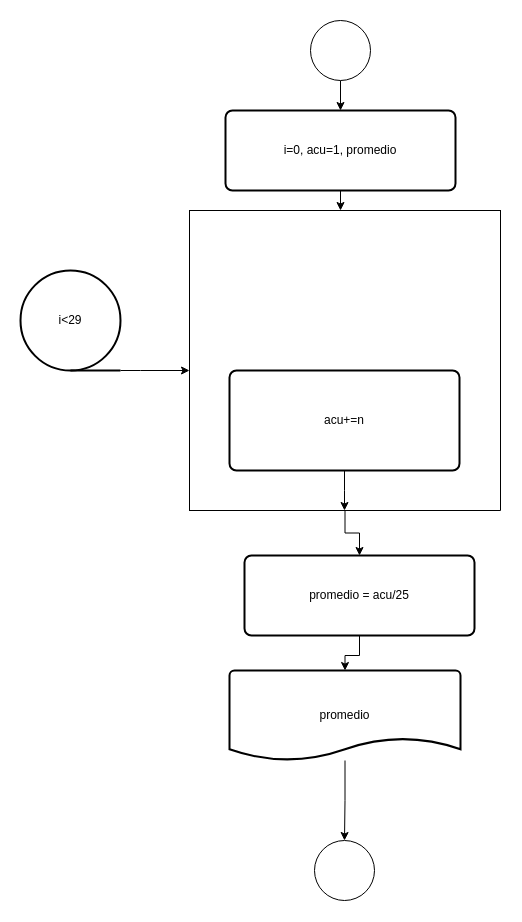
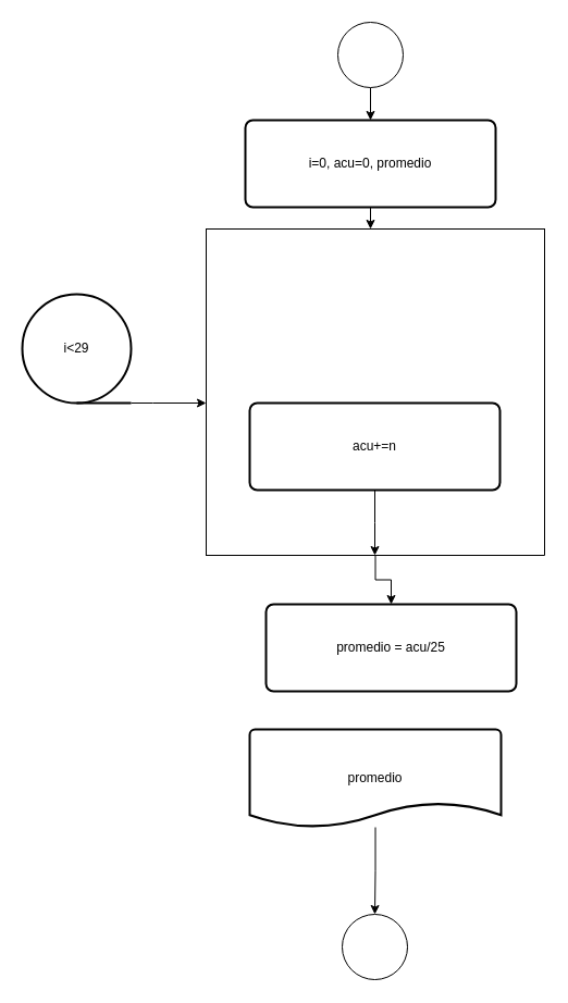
  <mxCell id="0" />
  <mxCell id="1" parent="0" />
  <mxCell id="2" style="edgeStyle=orthogonalEdgeStyle;rounded=0;orthogonalLoop=1;jettySize=auto;html=1;entryX=0.5;entryY=0;entryDx=0;entryDy=0;" edge="1" parent="1" source="3" target="6"><mxGeometry relative="1" as="geometry" /></mxCell>
  <mxCell id="3" value="" style="verticalLabelPosition=bottom;verticalAlign=top;html=1;shape=mxgraph.flowchart.on-page_reference;" vertex="1" parent="1"><mxGeometry x="310" y="20" width="60" height="60" as="geometry" /></mxCell>
  <mxCell id="4" value="" style="verticalLabelPosition=bottom;verticalAlign=top;html=1;shape=mxgraph.flowchart.on-page_reference;" vertex="1" parent="1"><mxGeometry x="314" y="840" width="60" height="60" as="geometry" /></mxCell>
  <mxCell id="5" style="edgeStyle=orthogonalEdgeStyle;rounded=0;orthogonalLoop=1;jettySize=auto;html=1;entryX=0.533;entryY=0;entryDx=0;entryDy=0;entryPerimeter=0;" edge="1" parent="1" source="6"><mxGeometry relative="1" as="geometry"><mxPoint x="339.9" y="210" as="targetPoint" /></mxGeometry></mxCell>
- <mxCell id="6" value="i=0, acu=1, promedio" style="rounded=1;whiteSpace=wrap;html=1;absoluteArcSize=1;arcSize=14;strokeWidth=2;" vertex="1" parent="1"><mxGeometry x="225" y="110" width="230" height="80" as="geometry" /></mxCell>
+ <mxCell id="6" value="i=0, acu=0, promedio" style="rounded=1;whiteSpace=wrap;html=1;absoluteArcSize=1;arcSize=14;strokeWidth=2;" vertex="1" parent="1"><mxGeometry x="225" y="110" width="230" height="80" as="geometry" /></mxCell>
  <mxCell id="7" style="edgeStyle=orthogonalEdgeStyle;rounded=0;orthogonalLoop=1;jettySize=auto;html=1;exitX=1;exitY=1;exitDx=0;exitDy=0;exitPerimeter=0;" edge="1" parent="1" source="8" target="13"><mxGeometry relative="1" as="geometry"><mxPoint x="180" y="480" as="targetPoint" /><Array as="points"><mxPoint x="140" y="370" /><mxPoint x="140" y="370" /></Array></mxGeometry></mxCell>
  <mxCell id="8" value="i&amp;lt;29" style="strokeWidth=2;html=1;shape=mxgraph.flowchart.sequential_data;whiteSpace=wrap;" vertex="1" parent="1"><mxGeometry x="20" y="270" width="100" height="100" as="geometry" /></mxCell>
  <mxCell id="9" style="edgeStyle=orthogonalEdgeStyle;rounded=0;orthogonalLoop=1;jettySize=auto;html=1;" edge="1" parent="1" source="10"><mxGeometry relative="1" as="geometry"><mxPoint x="344" y="510" as="targetPoint" /></mxGeometry></mxCell>
- <mxCell id="10" value="acu+=n" style="rounded=1;whiteSpace=wrap;html=1;absoluteArcSize=1;arcSize=14;strokeWidth=2;" vertex="1" parent="1"><mxGeometry x="229" y="370" width="230" height="100" as="geometry" /></mxCell>
+ <mxCell id="10" value="acu+=n" style="rounded=1;whiteSpace=wrap;html=1;absoluteArcSize=1;arcSize=14;strokeWidth=2;" vertex="1" parent="1"><mxGeometry x="229" y="370" width="230" height="80" as="geometry" /></mxCell>
  <mxCell id="11" value="" style="shape=partialRectangle;whiteSpace=wrap;html=1;bottom=0;right=0;fillColor=none;" vertex="1" parent="1"><mxGeometry x="189" y="210" width="310" height="300" as="geometry" /></mxCell>
  <mxCell id="12" style="edgeStyle=orthogonalEdgeStyle;rounded=0;orthogonalLoop=1;jettySize=auto;html=1;entryX=0.5;entryY=0;entryDx=0;entryDy=0;" edge="1" parent="1" source="13" target="15"><mxGeometry relative="1" as="geometry" /></mxCell>
  <mxCell id="13" value="" style="shape=partialRectangle;whiteSpace=wrap;html=1;top=0;left=0;fillColor=none;" vertex="1" parent="1"><mxGeometry x="189" y="210" width="311" height="300" as="geometry" /></mxCell>
- <mxCell id="14" style="edgeStyle=orthogonalEdgeStyle;rounded=0;orthogonalLoop=1;jettySize=auto;html=1;entryX=0.5;entryY=0;entryDx=0;entryDy=0;entryPerimeter=0;" edge="1" parent="1" source="15" target="17"><mxGeometry relative="1" as="geometry" /></mxCell>
  <mxCell id="15" value="promedio = acu/25" style="rounded=1;whiteSpace=wrap;html=1;absoluteArcSize=1;arcSize=14;strokeWidth=2;" vertex="1" parent="1"><mxGeometry x="244" y="555" width="230" height="80" as="geometry" /></mxCell>
  <mxCell id="16" style="edgeStyle=orthogonalEdgeStyle;rounded=0;orthogonalLoop=1;jettySize=auto;html=1;entryX=0.5;entryY=0;entryDx=0;entryDy=0;entryPerimeter=0;" edge="1" parent="1" source="17" target="4"><mxGeometry relative="1" as="geometry" /></mxCell>
  <mxCell id="17" value="promedio" style="strokeWidth=2;html=1;shape=mxgraph.flowchart.document2;whiteSpace=wrap;size=0.25;" vertex="1" parent="1"><mxGeometry x="229" y="670" width="231" height="90" as="geometry" /></mxCell>
